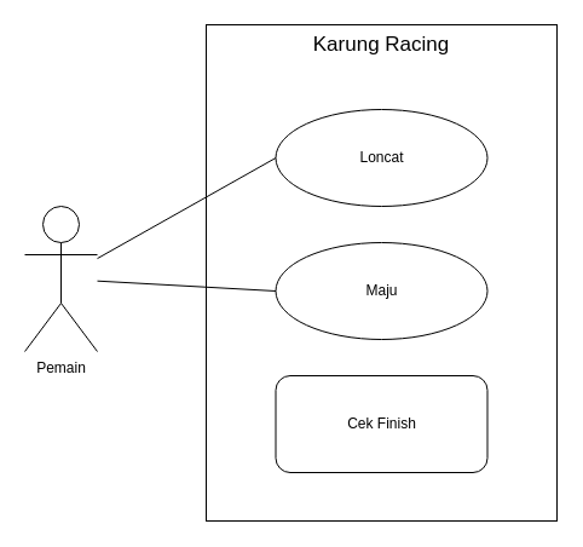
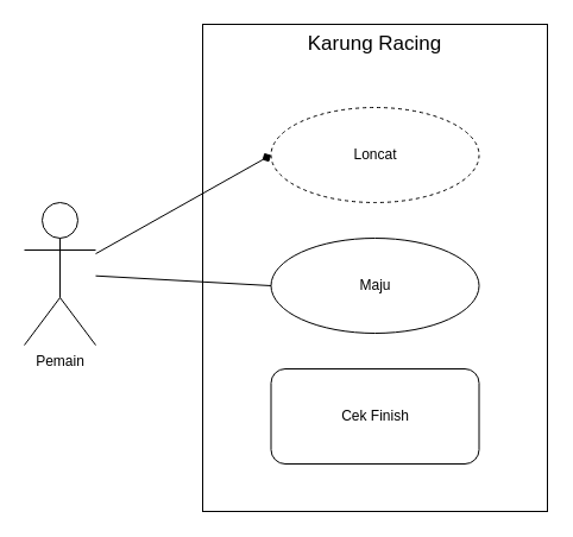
  <mxCell id="0" />
  <mxCell id="1" parent="0" />
  <mxCell id="2" value="Karung Racing" style="rounded=0;whiteSpace=wrap;html=1;verticalAlign=top;fontSize=17;" vertex="1" parent="1"><mxGeometry x="170" y="20" width="290" height="410" as="geometry" /></mxCell>
  <mxCell id="3" value="Pemain" style="shape=umlActor;verticalLabelPosition=bottom;verticalAlign=top;html=1;outlineConnect=0;" vertex="1" parent="1"><mxGeometry x="20" y="170" width="60" height="120" as="geometry" /></mxCell>
- <mxCell id="4" value="Loncat" style="ellipse;whiteSpace=wrap;html=1;" vertex="1" parent="1"><mxGeometry x="227.5" y="90" width="175" height="80" as="geometry" /></mxCell>
+ <mxCell id="4" value="Loncat" style="ellipse;whiteSpace=wrap;html=1;dashed=1;" vertex="1" parent="1"><mxGeometry x="227.5" y="90" width="175" height="80" as="geometry" /></mxCell>
  <mxCell id="5" value="Maju" style="ellipse;whiteSpace=wrap;html=1;" vertex="1" parent="1"><mxGeometry x="227.5" y="200" width="175" height="80" as="geometry" /></mxCell>
  <mxCell id="6" value="Cek Finish" style="whiteSpace=wrap;html=1;rounded=1;" vertex="1" parent="1"><mxGeometry x="227.5" y="310" width="175" height="80" as="geometry" /></mxCell>
- <mxCell id="7" value="" style="endArrow=none;html=1;rounded=0;entryX=0;entryY=0.5;entryDx=0;entryDy=0;" edge="1" parent="1" source="3" target="4"><mxGeometry width="50" height="50" relative="1" as="geometry"><mxPoint x="310" y="270" as="sourcePoint" /><mxPoint x="360" y="220" as="targetPoint" /></mxGeometry></mxCell>
+ <mxCell id="7" value="" style="endArrow=diamond;html=1;rounded=0;entryX=0;entryY=0.5;entryDx=0;entryDy=0;" edge="1" parent="1" source="3" target="4"><mxGeometry width="50" height="50" relative="1" as="geometry"><mxPoint x="310" y="270" as="sourcePoint" /><mxPoint x="360" y="220" as="targetPoint" /></mxGeometry></mxCell>
  <mxCell id="8" value="" style="endArrow=none;html=1;rounded=0;entryX=0;entryY=0.5;entryDx=0;entryDy=0;" edge="1" parent="1" source="3" target="5"><mxGeometry width="50" height="50" relative="1" as="geometry"><mxPoint x="310" y="270" as="sourcePoint" /><mxPoint x="360" y="220" as="targetPoint" /></mxGeometry></mxCell>
